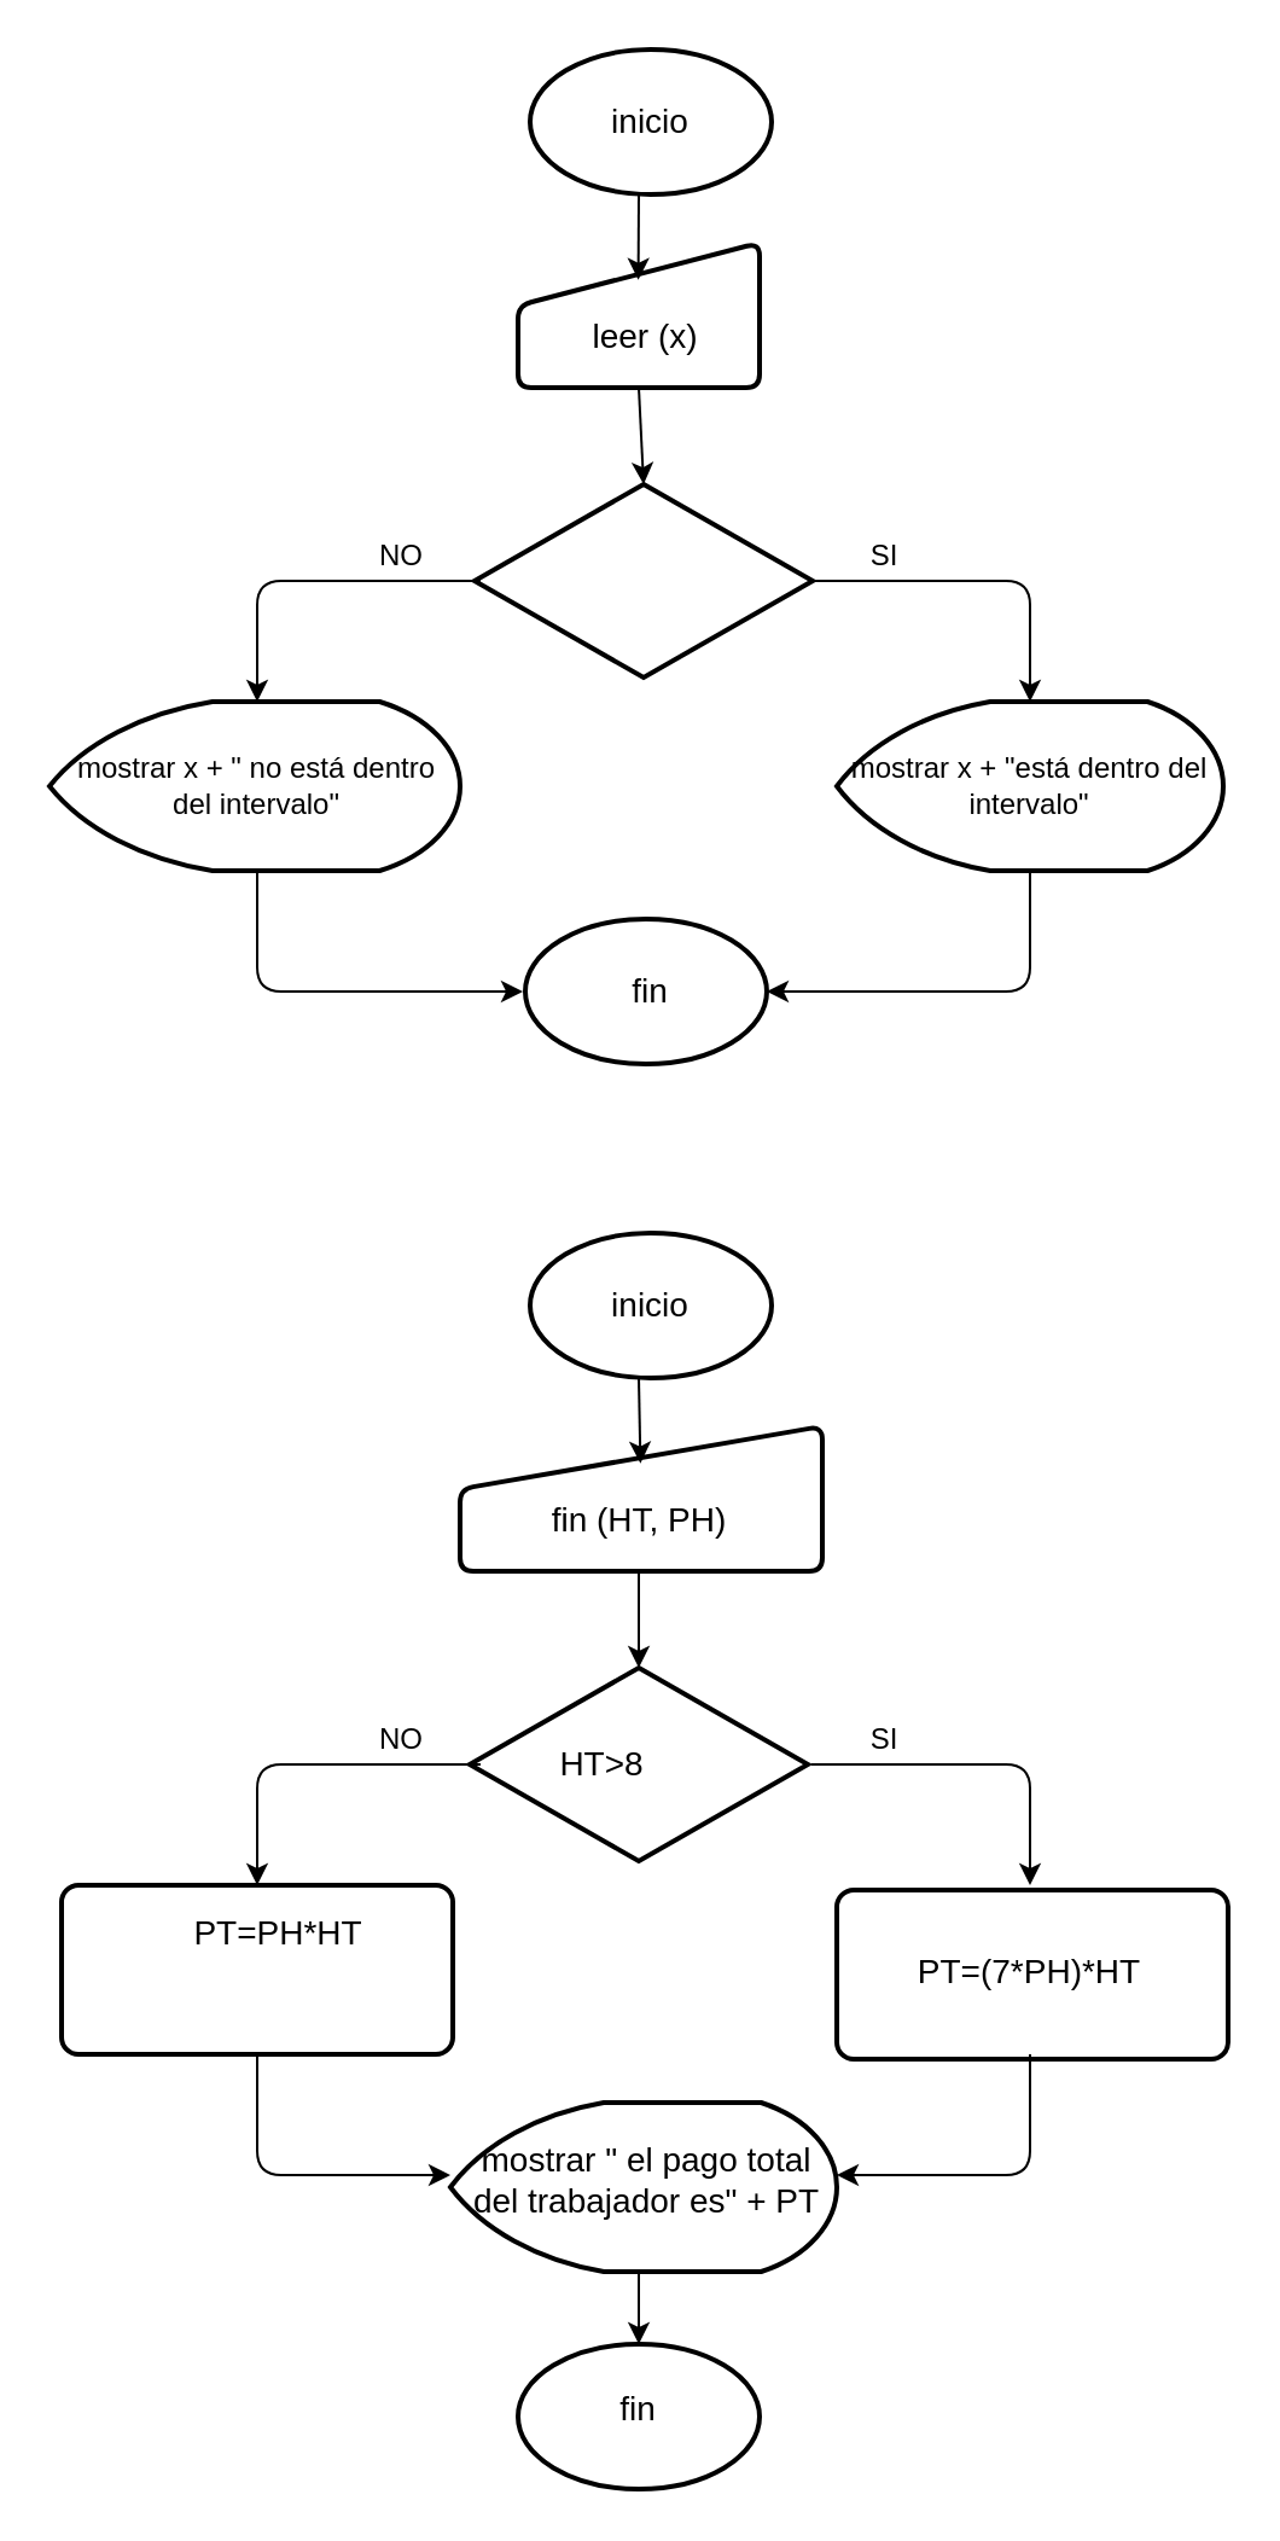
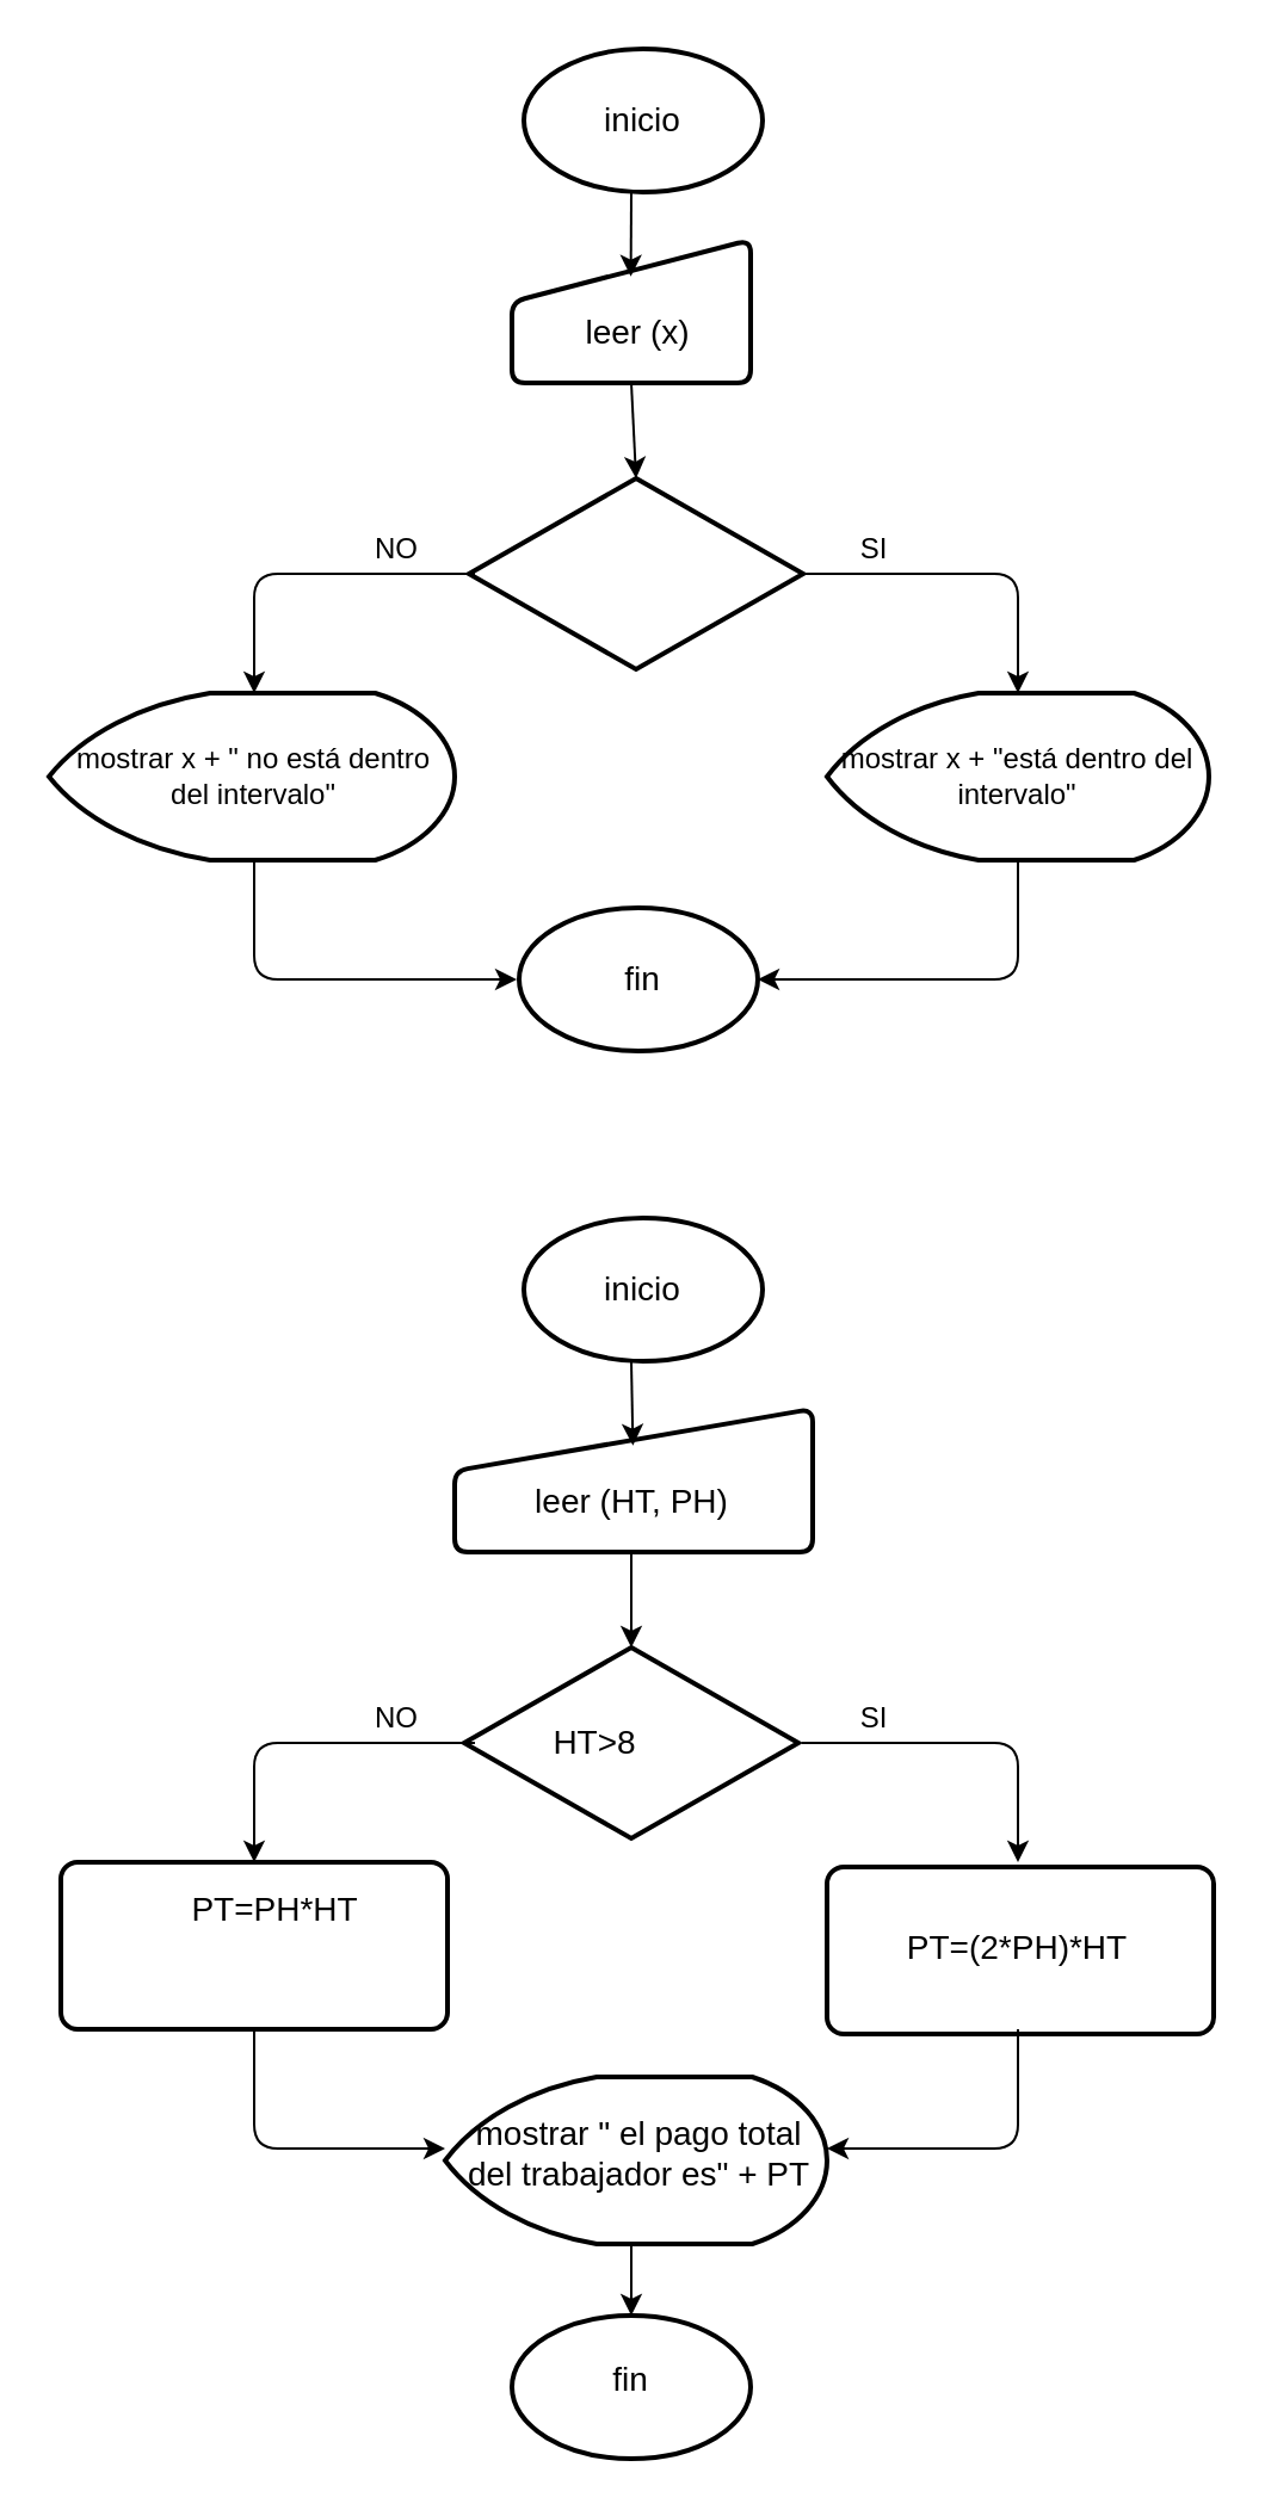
  <mxCell id="0" />
  <mxCell id="1" parent="0" />
  <mxCell id="2" value="" style="rounded=1;whiteSpace=wrap;html=1;absoluteArcSize=1;arcSize=14;strokeWidth=2;shadow=0;" vertex="1" parent="1"><mxGeometry x="346" y="782" width="162" height="70" as="geometry" /></mxCell>
  <mxCell id="3" value="" style="strokeWidth=2;html=1;shape=mxgraph.flowchart.start_1;whiteSpace=wrap;shadow=0;" vertex="1" parent="1"><mxGeometry x="219" y="20" width="100" height="60" as="geometry" /></mxCell>
  <mxCell id="4" value="" style="html=1;strokeWidth=2;shape=manualInput;whiteSpace=wrap;rounded=1;size=26;arcSize=11;shadow=0;" vertex="1" parent="1"><mxGeometry x="214" y="100" width="100" height="60" as="geometry" /></mxCell>
  <mxCell id="5" value="" style="strokeWidth=2;html=1;shape=mxgraph.flowchart.decision;whiteSpace=wrap;" vertex="1" parent="1"><mxGeometry x="196" y="200" width="140" height="80" as="geometry" /></mxCell>
  <mxCell id="6" value="&lt;font style=&quot;font-size: 14px&quot;&gt;inicio&lt;/font&gt;" style="text;html=1;strokeColor=none;fillColor=none;align=center;verticalAlign=middle;whiteSpace=wrap;rounded=0;" vertex="1" parent="1"><mxGeometry x="239" y="35" width="60" height="30" as="geometry" /></mxCell>
  <mxCell id="7" value="&lt;font style=&quot;font-size: 14px&quot;&gt;leer (x)&lt;/font&gt;" style="text;html=1;strokeColor=none;fillColor=none;align=center;verticalAlign=middle;whiteSpace=wrap;rounded=0;" vertex="1" parent="1"><mxGeometry x="237" y="129" width="60" height="20" as="geometry" /></mxCell>
  <mxCell id="8" value="" style="endArrow=classic;html=1;exitX=0.5;exitY=1;exitDx=0;exitDy=0;entryX=0.5;entryY=0;entryDx=0;entryDy=0;entryPerimeter=0;" edge="1" parent="1" target="5"><mxGeometry width="50" height="50" relative="1" as="geometry"><mxPoint x="264" y="160" as="sourcePoint" /><mxPoint x="266.433" y="200.331" as="targetPoint" /></mxGeometry></mxCell>
  <mxCell id="9" value="" style="endArrow=classic;html=1;" edge="1" parent="1"><mxGeometry width="50" height="50" relative="1" as="geometry"><mxPoint x="335.5" y="240" as="sourcePoint" /><mxPoint x="426" y="290" as="targetPoint" /><Array as="points"><mxPoint x="426" y="240" /></Array></mxGeometry></mxCell>
  <mxCell id="10" value="" style="endArrow=classic;html=1;" edge="1" parent="1"><mxGeometry width="50" height="50" relative="1" as="geometry"><mxPoint x="198.5" y="240" as="sourcePoint" /><mxPoint x="106" y="290" as="targetPoint" /><Array as="points"><mxPoint x="106" y="240" /></Array></mxGeometry></mxCell>
  <mxCell id="11" value="" style="endArrow=classic;html=1;entryX=0.498;entryY=0.256;entryDx=0;entryDy=0;entryPerimeter=0;" edge="1" parent="1" target="4"><mxGeometry width="50" height="50" relative="1" as="geometry"><mxPoint x="264" y="80" as="sourcePoint" /><mxPoint x="314" y="30" as="targetPoint" /></mxGeometry></mxCell>
  <mxCell id="12" value="SI" style="text;html=1;strokeColor=none;fillColor=none;align=center;verticalAlign=middle;whiteSpace=wrap;rounded=0;shadow=0;" vertex="1" parent="1"><mxGeometry x="346" y="220" width="40" height="20" as="geometry" /></mxCell>
  <mxCell id="13" value="NO" style="text;html=1;strokeColor=none;fillColor=none;align=center;verticalAlign=middle;whiteSpace=wrap;rounded=0;shadow=0;" vertex="1" parent="1"><mxGeometry x="146" y="220" width="40" height="20" as="geometry" /></mxCell>
  <mxCell id="14" value="" style="strokeWidth=2;html=1;shape=mxgraph.flowchart.display;whiteSpace=wrap;shadow=0;" vertex="1" parent="1"><mxGeometry x="20" y="290" width="170" height="70" as="geometry" /></mxCell>
  <mxCell id="15" value="" style="strokeWidth=2;html=1;shape=mxgraph.flowchart.display;whiteSpace=wrap;shadow=0;" vertex="1" parent="1"><mxGeometry x="346" y="290" width="160" height="70" as="geometry" /></mxCell>
  <mxCell id="16" value="mostrar x + &quot;está dentro del intervalo&quot;" style="text;html=1;strokeColor=none;fillColor=none;align=center;verticalAlign=middle;whiteSpace=wrap;rounded=0;shadow=0;" vertex="1" parent="1"><mxGeometry x="346" y="305" width="160" height="40" as="geometry" /></mxCell>
  <mxCell id="17" value="mostrar x + &quot; no está dentro del intervalo&quot;" style="text;html=1;strokeColor=none;fillColor=none;align=center;verticalAlign=middle;whiteSpace=wrap;rounded=0;shadow=0;" vertex="1" parent="1"><mxGeometry x="26" y="305" width="160" height="40" as="geometry" /></mxCell>
  <mxCell id="18" value="" style="endArrow=classic;html=1;" edge="1" parent="1"><mxGeometry width="50" height="50" relative="1" as="geometry"><mxPoint x="106" y="360" as="sourcePoint" /><mxPoint x="216" y="410" as="targetPoint" /><Array as="points"><mxPoint x="106" y="410" /></Array></mxGeometry></mxCell>
  <mxCell id="19" value="" style="strokeWidth=2;html=1;shape=mxgraph.flowchart.start_1;whiteSpace=wrap;shadow=0;" vertex="1" parent="1"><mxGeometry x="217" y="380" width="100" height="60" as="geometry" /></mxCell>
  <mxCell id="20" value="&lt;font style=&quot;font-size: 14px&quot;&gt;fin&lt;/font&gt;" style="text;html=1;strokeColor=none;fillColor=none;align=center;verticalAlign=middle;whiteSpace=wrap;rounded=0;shadow=0;" vertex="1" parent="1"><mxGeometry x="249" y="400" width="40" height="20" as="geometry" /></mxCell>
  <mxCell id="21" value="" style="endArrow=classic;html=1;entryX=1;entryY=0.5;entryDx=0;entryDy=0;entryPerimeter=0;" edge="1" parent="1" target="19"><mxGeometry width="50" height="50" relative="1" as="geometry"><mxPoint x="426" y="360" as="sourcePoint" /><mxPoint x="546" y="410" as="targetPoint" /><Array as="points"><mxPoint x="426" y="410" /></Array></mxGeometry></mxCell>
  <mxCell id="22" value="" style="strokeWidth=2;html=1;shape=mxgraph.flowchart.start_1;whiteSpace=wrap;shadow=0;" vertex="1" parent="1"><mxGeometry x="219" y="510" width="100" height="60" as="geometry" /></mxCell>
  <mxCell id="23" value="" style="html=1;strokeWidth=2;shape=manualInput;whiteSpace=wrap;rounded=1;size=26;arcSize=11;shadow=0;" vertex="1" parent="1"><mxGeometry x="190" y="590" width="150" height="60" as="geometry" /></mxCell>
  <mxCell id="24" value="" style="strokeWidth=2;html=1;shape=mxgraph.flowchart.decision;whiteSpace=wrap;" vertex="1" parent="1"><mxGeometry x="194" y="690" width="140" height="80" as="geometry" /></mxCell>
  <mxCell id="25" value="&lt;font style=&quot;font-size: 14px&quot;&gt;inicio&lt;/font&gt;" style="text;html=1;strokeColor=none;fillColor=none;align=center;verticalAlign=middle;whiteSpace=wrap;rounded=0;" vertex="1" parent="1"><mxGeometry x="239" y="525" width="60" height="30" as="geometry" /></mxCell>
- <mxCell id="26" value="&lt;font style=&quot;font-size: 14px&quot;&gt;fin (HT, PH)&lt;/font&gt;" style="text;html=1;strokeColor=none;fillColor=none;align=center;verticalAlign=middle;whiteSpace=wrap;rounded=0;" vertex="1" parent="1"><mxGeometry x="219.5" y="619" width="89" height="20" as="geometry" /></mxCell>
+ <mxCell id="26" value="&lt;font style=&quot;font-size: 14px&quot;&gt;leer (HT, PH)&lt;/font&gt;" style="text;html=1;strokeColor=none;fillColor=none;align=center;verticalAlign=middle;whiteSpace=wrap;rounded=0;" vertex="1" parent="1"><mxGeometry x="219.5" y="619" width="89" height="20" as="geometry" /></mxCell>
  <mxCell id="27" value="" style="endArrow=classic;html=1;exitX=0.5;exitY=1;exitDx=0;exitDy=0;entryX=0.5;entryY=0;entryDx=0;entryDy=0;entryPerimeter=0;" edge="1" parent="1" target="24"><mxGeometry width="50" height="50" relative="1" as="geometry"><mxPoint x="264" y="650" as="sourcePoint" /><mxPoint x="266.433" y="690.331" as="targetPoint" /></mxGeometry></mxCell>
  <mxCell id="28" value="" style="endArrow=classic;html=1;" edge="1" parent="1"><mxGeometry width="50" height="50" relative="1" as="geometry"><mxPoint x="335.5" y="730" as="sourcePoint" /><mxPoint x="426" y="780" as="targetPoint" /><Array as="points"><mxPoint x="426" y="730" /></Array></mxGeometry></mxCell>
  <mxCell id="29" value="" style="endArrow=classic;html=1;" edge="1" parent="1"><mxGeometry width="50" height="50" relative="1" as="geometry"><mxPoint x="198.5" y="730" as="sourcePoint" /><mxPoint x="106" y="780" as="targetPoint" /><Array as="points"><mxPoint x="106" y="730" /></Array></mxGeometry></mxCell>
  <mxCell id="30" value="" style="endArrow=classic;html=1;entryX=0.498;entryY=0.256;entryDx=0;entryDy=0;entryPerimeter=0;" edge="1" parent="1" target="23"><mxGeometry width="50" height="50" relative="1" as="geometry"><mxPoint x="264" y="570" as="sourcePoint" /><mxPoint x="314" y="520" as="targetPoint" /></mxGeometry></mxCell>
  <mxCell id="31" value="SI" style="text;html=1;strokeColor=none;fillColor=none;align=center;verticalAlign=middle;whiteSpace=wrap;rounded=0;shadow=0;" vertex="1" parent="1"><mxGeometry x="346" y="710" width="40" height="20" as="geometry" /></mxCell>
  <mxCell id="32" value="NO" style="text;html=1;strokeColor=none;fillColor=none;align=center;verticalAlign=middle;whiteSpace=wrap;rounded=0;shadow=0;" vertex="1" parent="1"><mxGeometry x="146" y="710" width="40" height="20" as="geometry" /></mxCell>
  <mxCell id="33" value="" style="endArrow=classic;html=1;" edge="1" parent="1"><mxGeometry width="50" height="50" relative="1" as="geometry"><mxPoint x="106" y="850" as="sourcePoint" /><mxPoint x="186" y="900" as="targetPoint" /><Array as="points"><mxPoint x="106" y="900" /></Array></mxGeometry></mxCell>
  <mxCell id="34" value="" style="strokeWidth=2;html=1;shape=mxgraph.flowchart.start_1;whiteSpace=wrap;shadow=0;" vertex="1" parent="1"><mxGeometry x="214" y="970" width="100" height="60" as="geometry" /></mxCell>
  <mxCell id="35" value="&lt;font style=&quot;font-size: 14px&quot;&gt;fin&lt;/font&gt;" style="text;html=1;strokeColor=none;fillColor=none;align=center;verticalAlign=middle;whiteSpace=wrap;rounded=0;shadow=0;" vertex="1" parent="1"><mxGeometry x="244" y="987" width="40" height="20" as="geometry" /></mxCell>
  <mxCell id="36" value="" style="endArrow=classic;html=1;" edge="1" parent="1"><mxGeometry width="50" height="50" relative="1" as="geometry"><mxPoint x="426" y="850" as="sourcePoint" /><mxPoint x="346" y="900" as="targetPoint" /><Array as="points"><mxPoint x="426" y="900" /></Array></mxGeometry></mxCell>
  <mxCell id="37" value="&lt;font style=&quot;font-size: 14px&quot;&gt;HT&amp;gt;8&lt;/font&gt;" style="text;html=1;strokeColor=none;fillColor=none;align=center;verticalAlign=middle;whiteSpace=wrap;rounded=0;shadow=0;" vertex="1" parent="1"><mxGeometry x="229" y="720" width="40" height="20" as="geometry" /></mxCell>
  <mxCell id="38" value="" style="rounded=1;whiteSpace=wrap;html=1;absoluteArcSize=1;arcSize=14;strokeWidth=2;shadow=0;" vertex="1" parent="1"><mxGeometry x="25" y="780" width="162" height="70" as="geometry" /></mxCell>
- <mxCell id="39" value="&lt;font style=&quot;font-size: 14px&quot;&gt;PT=(7*PH)*HT&lt;/font&gt;" style="text;html=1;strokeColor=none;fillColor=none;align=center;verticalAlign=middle;whiteSpace=wrap;rounded=0;shadow=0;" vertex="1" parent="1"><mxGeometry x="371" y="806" width="110" height="20" as="geometry" /></mxCell>
+ <mxCell id="39" value="&lt;font style=&quot;font-size: 14px&quot;&gt;PT=(2*PH)*HT&lt;/font&gt;" style="text;html=1;strokeColor=none;fillColor=none;align=center;verticalAlign=middle;whiteSpace=wrap;rounded=0;shadow=0;" vertex="1" parent="1"><mxGeometry x="371" y="806" width="110" height="20" as="geometry" /></mxCell>
  <mxCell id="40" value="&lt;font style=&quot;font-size: 14px&quot;&gt;PT=PH*HT&lt;/font&gt;" style="text;html=1;strokeColor=none;fillColor=none;align=center;verticalAlign=middle;whiteSpace=wrap;rounded=0;shadow=0;" vertex="1" parent="1"><mxGeometry x="60" y="790" width="110" height="20" as="geometry" /></mxCell>
  <mxCell id="41" value="" style="strokeWidth=2;html=1;shape=mxgraph.flowchart.display;whiteSpace=wrap;shadow=0;" vertex="1" parent="1"><mxGeometry x="186" y="870" width="160" height="70" as="geometry" /></mxCell>
  <mxCell id="42" value="&lt;font style=&quot;font-size: 14px&quot;&gt;mostrar &quot; el pago total del trabajador es&quot; + PT&lt;/font&gt;" style="text;html=1;strokeColor=none;fillColor=none;align=center;verticalAlign=middle;whiteSpace=wrap;rounded=0;shadow=0;" vertex="1" parent="1"><mxGeometry x="187.5" y="892" width="159" height="20" as="geometry" /></mxCell>
  <mxCell id="43" value="" style="endArrow=classic;html=1;entryX=0.5;entryY=0;entryDx=0;entryDy=0;entryPerimeter=0;" edge="1" parent="1" target="34"><mxGeometry width="50" height="50" relative="1" as="geometry"><mxPoint x="264" y="940" as="sourcePoint" /><mxPoint x="314" y="890" as="targetPoint" /></mxGeometry></mxCell>
